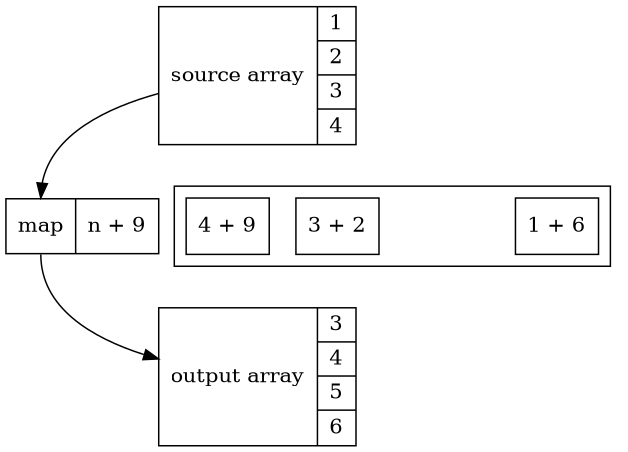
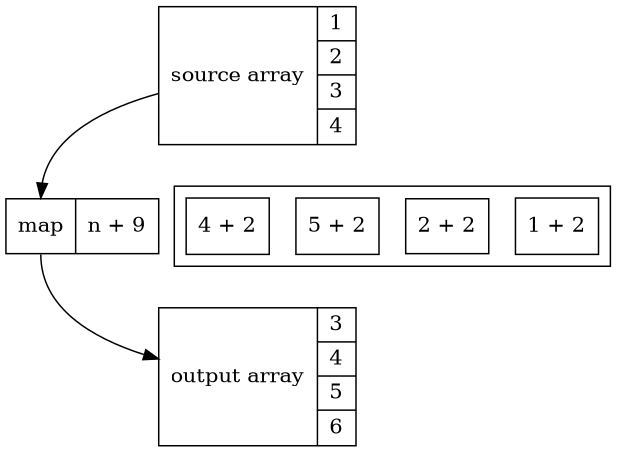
  digraph {
    rankdir=TB
    node [shape=record]
    edge [style=invis]
-   n1 [label="1 + 6"]
-   n3 [label="3 + 2"]
-   n4 [label="4 + 9"]
+   n1 [label="1 + 2"]
+   n2 [label="2 + 2"]
+   n3 [label="5 + 2"]
+   n4 [label="4 + 2"]
    n5 [label="output array | {<f1> 3 | <f2> 4 | <f3> 5 | <f4> 6}"]
    n6 [label="source array | {<f1> 1 | <f2> 2 | <f3> 3 | <f4> 4}"]
    n7 [label="<f1> map | <f2> n + 9"]
    subgraph cluster_1 {
      rank=same
      n1
+     n2
      n3
      n4
    }
    n1 -> n5 [headport=f1]
+   n2 -> n5 [headport=f2]
    n3 -> n5 [headport=f3]
    n4 -> n5 [headport=f4]
    n6 -> n1 [tailport=f1]
+   n6 -> n2 [tailport=f2]
    n6 -> n3 [tailport=f3]
    n6 -> n4 [tailport=f4]
    n6 -> n7 [headport=f1 style=""]
    n7 -> n5 [tailport=f1 style=""]
  }
